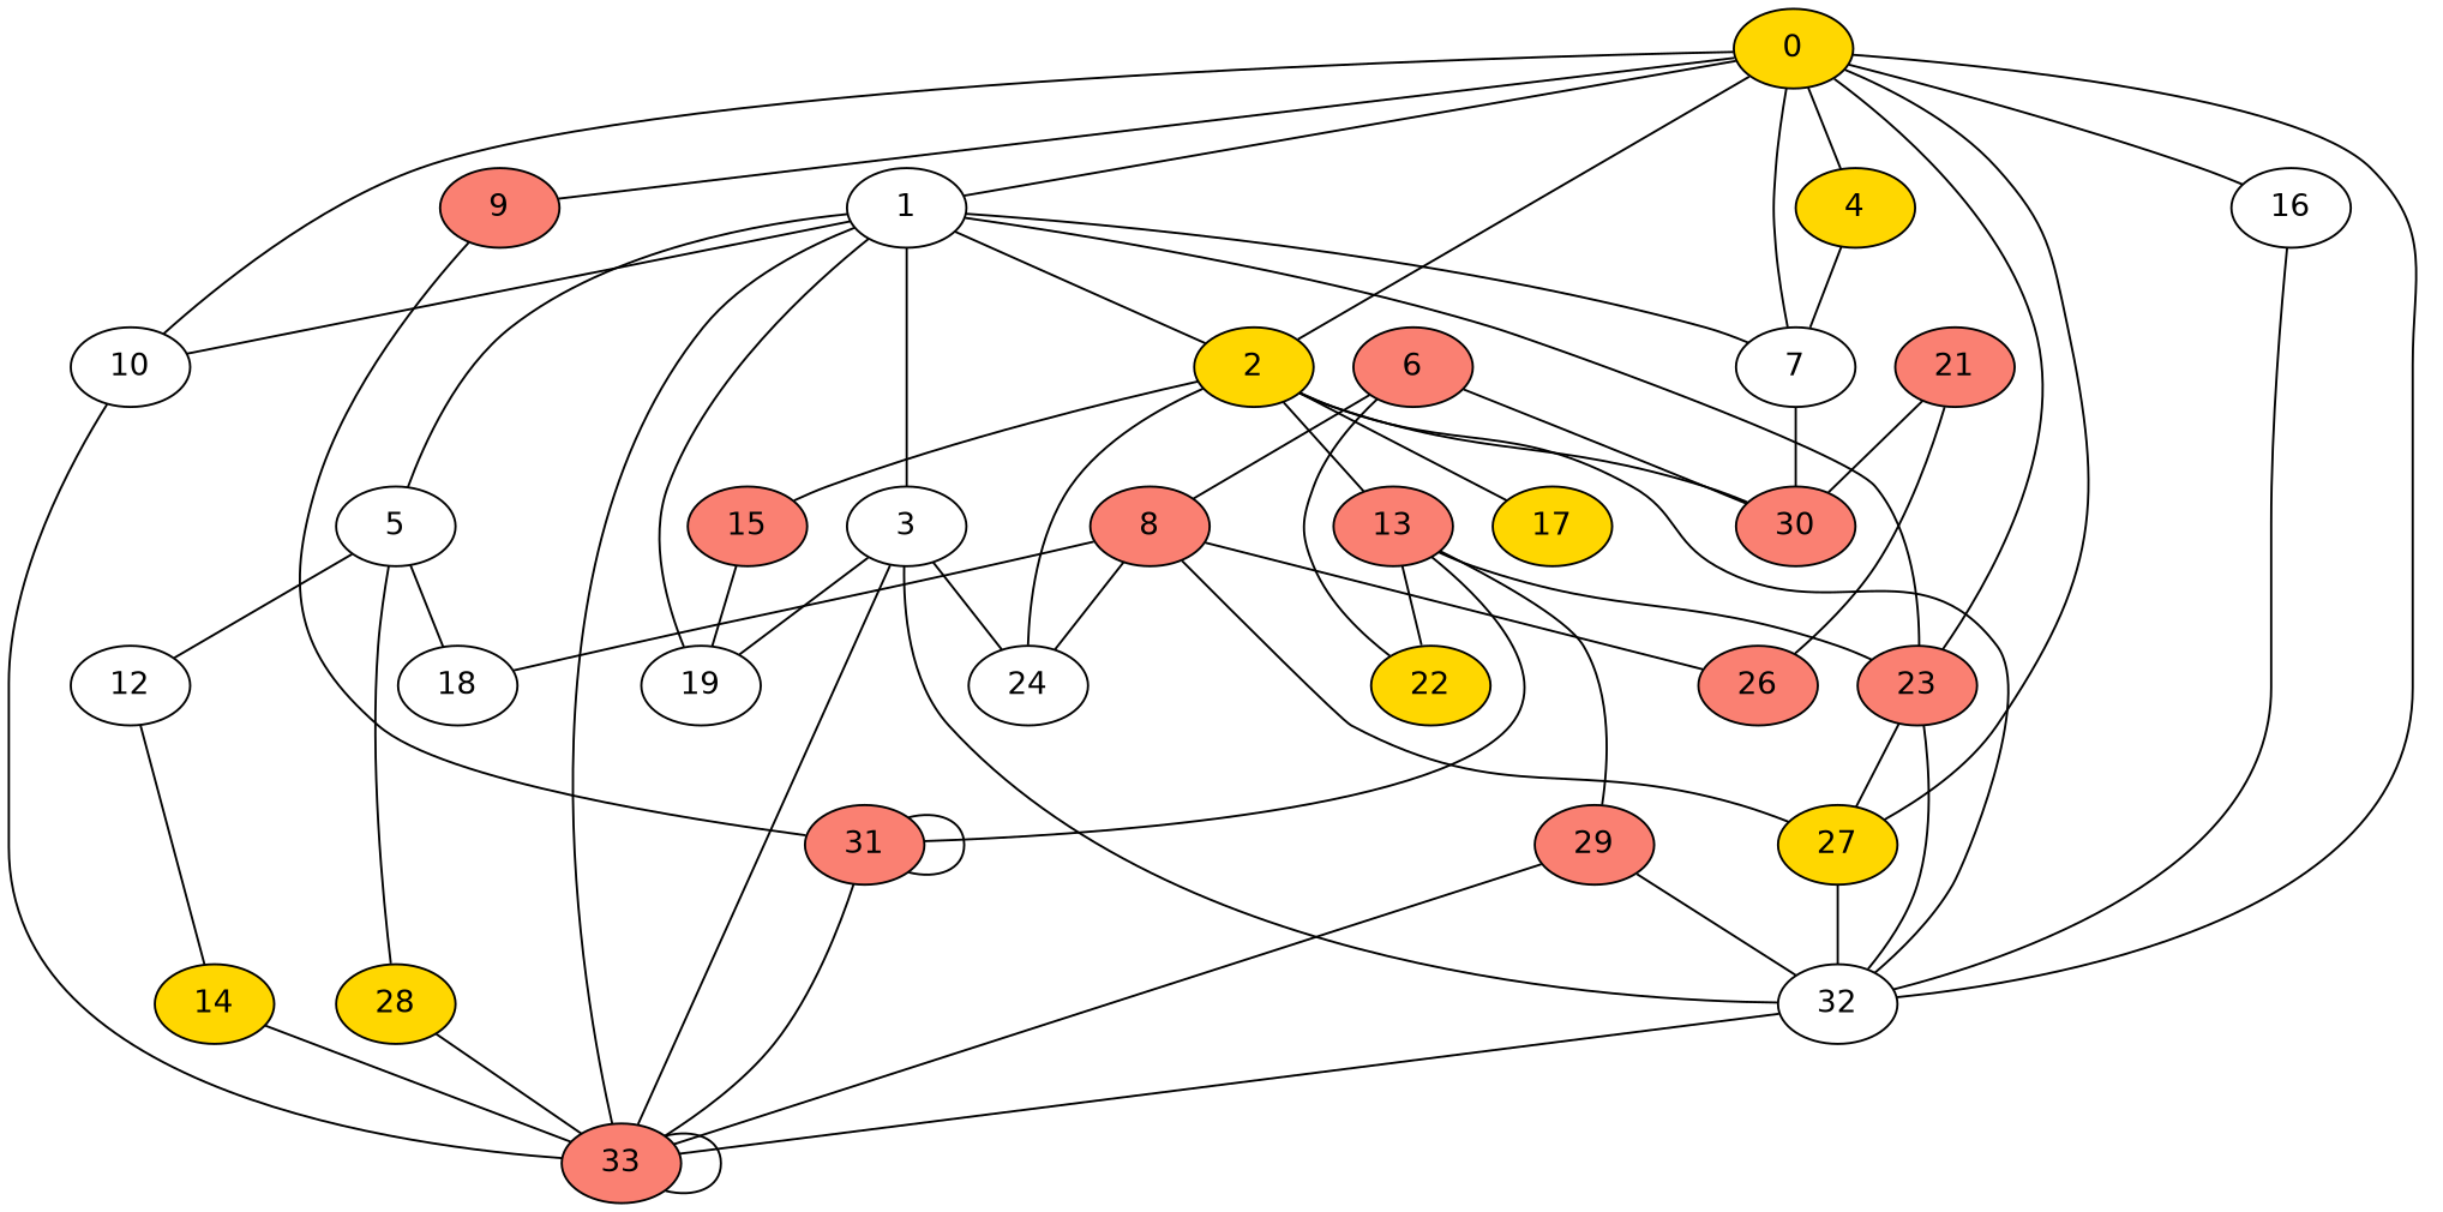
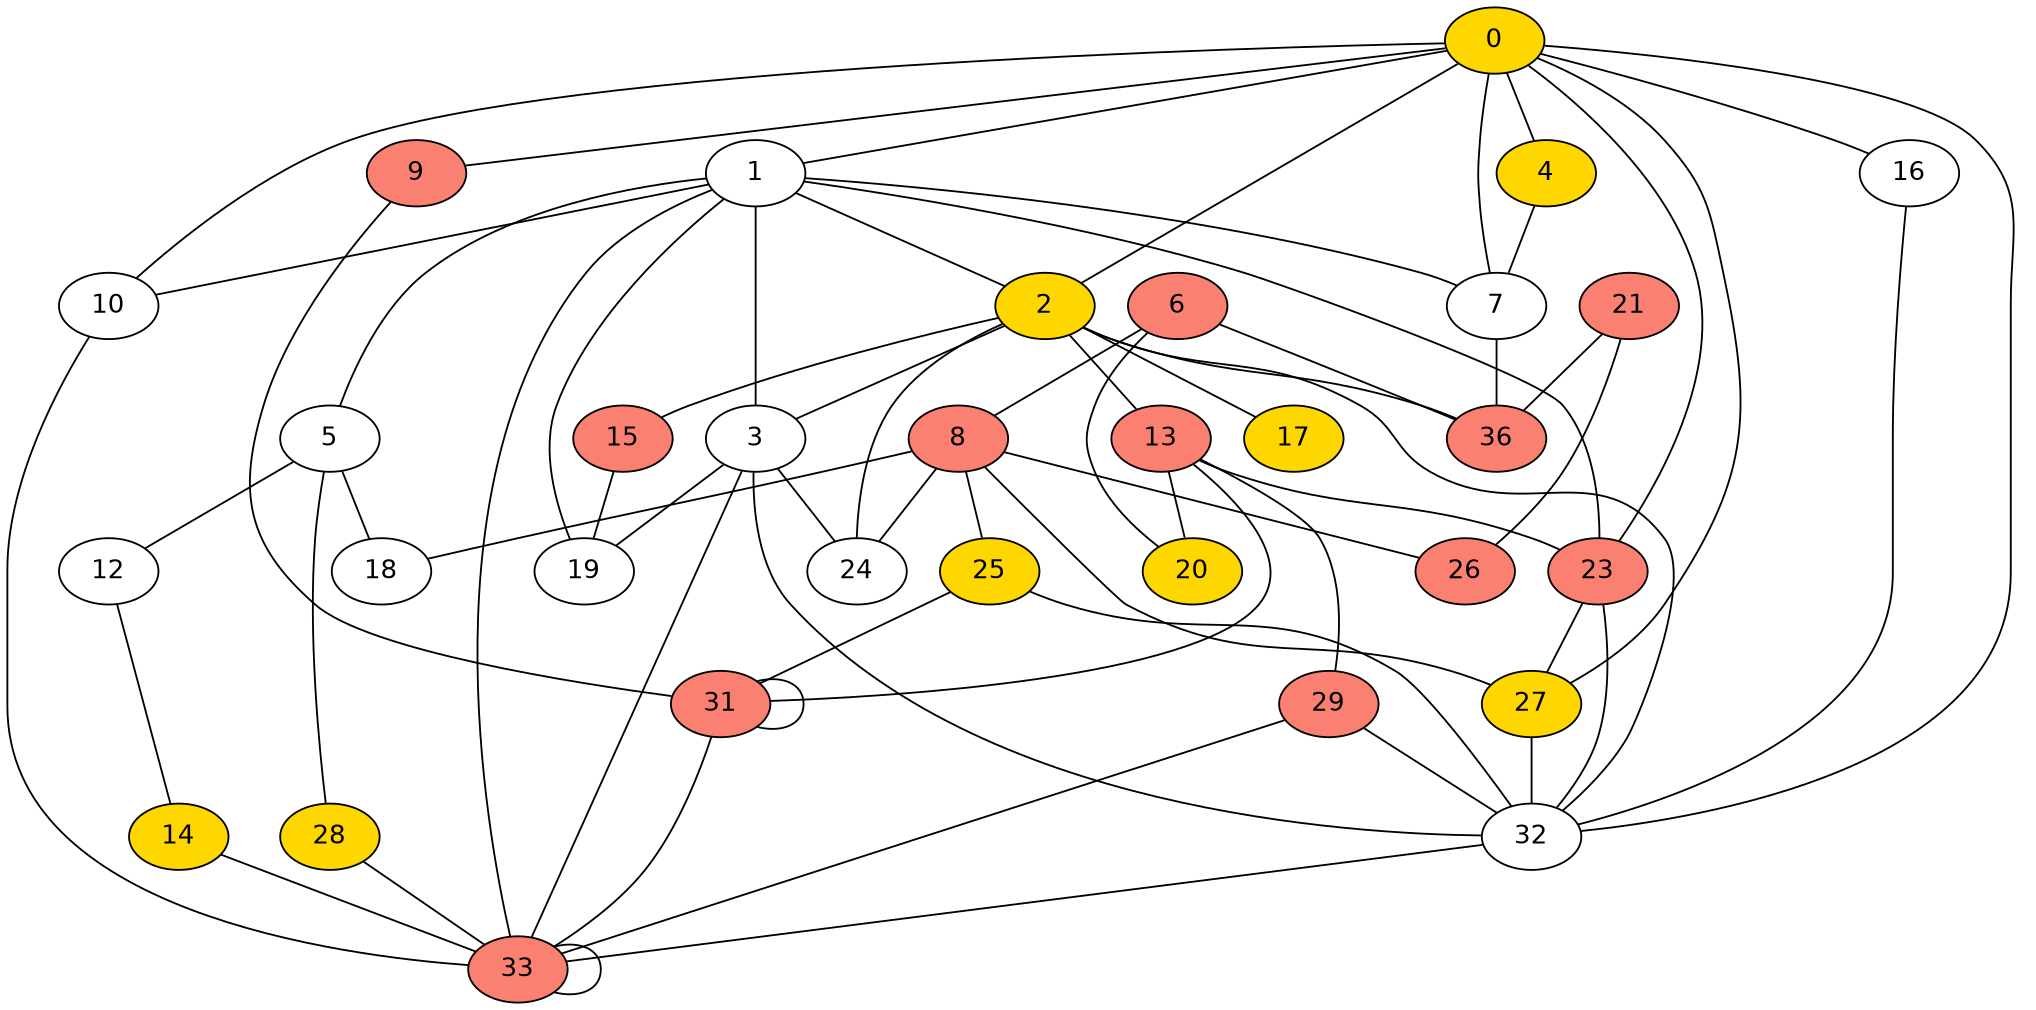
  graph {
    fontname="DejaVu Sans"
    node [fillcolor=salmon fontname="DejaVu Sans" style=filled]
    edge [fontname="DejaVu Sans"]
    0 [fillcolor=gold]
    1 [fillcolor=white]
    2 [fillcolor=gold]
    4 [fillcolor=gold]
    7 [fillcolor=white]
    9
    10 [fillcolor=white]
    16 [fillcolor=white]
    23
    27 [fillcolor=gold]
    32 [fillcolor=white]
    33
    3 [fillcolor=white]
    5 [fillcolor=white]
    19 [fillcolor=white]
    13
    15
    17 [fillcolor=gold]
    24 [fillcolor=white]
-   30
+   30 [label=36]
    31
    28 [fillcolor=gold]
    12 [fillcolor=white]
    18 [fillcolor=white]
-   22 [fillcolor=gold]
+   22 [fillcolor=gold label=20]
    29
    14 [fillcolor=gold]
    6
    8
+   25 [fillcolor=gold]
    26
    21
    0 -- 1
    0 -- 2
    0 -- 4
    0 -- 7
    0 -- 9
    0 -- 10
    0 -- 16
    0 -- 23
    0 -- 27
    0 -- 32
    1 -- 2
    1 -- 7
    1 -- 10
    1 -- 23
    1 -- 33
    1 -- 3
    1 -- 5
    1 -- 19
    2 -- 32
+   2 -- 3
    2 -- 13
    2 -- 15
    2 -- 17
    2 -- 24
    2 -- 30
    4 -- 7
    7 -- 30
    9 -- 31
    10 -- 33
    16 -- 32
    23 -- 27
    23 -- 32
    27 -- 32
    32 -- 33
    33 -- 33
    3 -- 32
    3 -- 33
    3 -- 19
    3 -- 24
    5 -- 28
    5 -- 12
    5 -- 18
    13 -- 23
    13 -- 31
    13 -- 22
    13 -- 29
    15 -- 19
    31 -- 33
    31 -- 31
    28 -- 33
    12 -- 14
    29 -- 32
    29 -- 33
    14 -- 33
    6 -- 30
    6 -- 22
    6 -- 8
    8 -- 27
    8 -- 24
    8 -- 18
+   8 -- 25
    8 -- 26
+   25 -- 32
+   25 -- 31
    21 -- 30
    21 -- 26
  }
